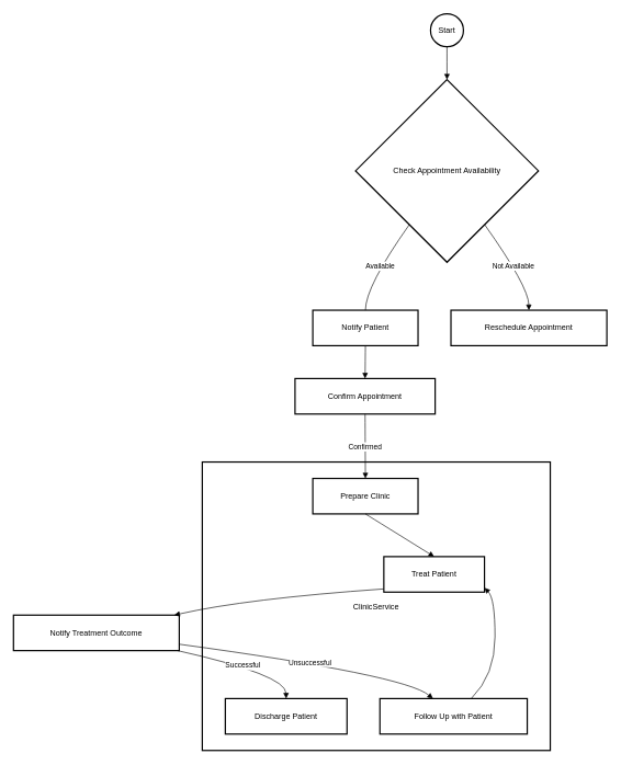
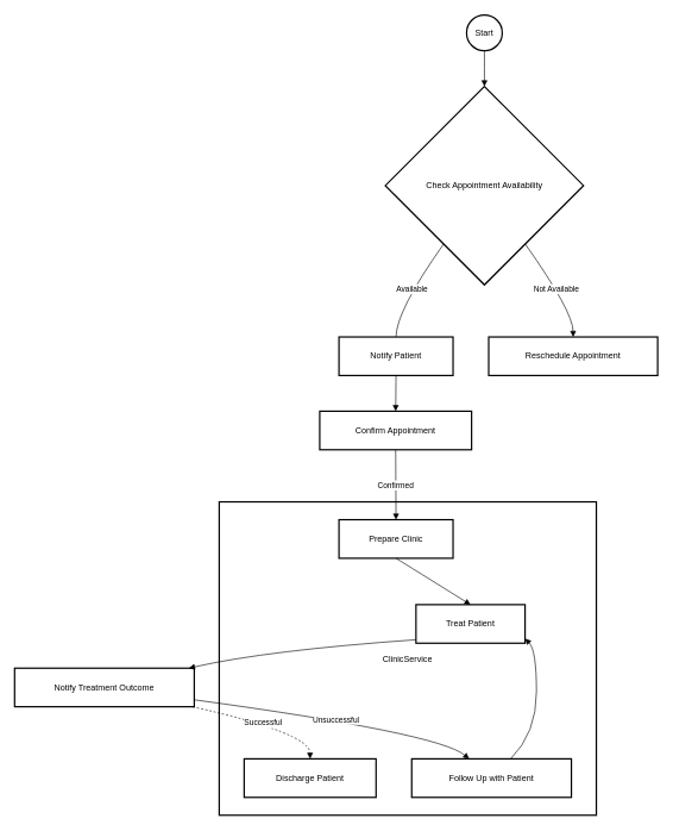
  <mxCell id="0" />
  <mxCell id="1" parent="0" />
  <mxCell id="2" value="ClinicService" style="whiteSpace=wrap;strokeWidth=2;" vertex="1" parent="1"><mxGeometry x="307" y="702" width="529" height="439" as="geometry" /></mxCell>
  <mxCell id="3" value="Start" style="ellipse;aspect=fixed;strokeWidth=2;whiteSpace=wrap;" vertex="1" parent="1"><mxGeometry x="654" y="20" width="50" height="50" as="geometry" /></mxCell>
  <mxCell id="4" value="Check Appointment Availability" style="rhombus;strokeWidth=2;whiteSpace=wrap;" vertex="1" parent="1"><mxGeometry x="540" y="120" width="278" height="278" as="geometry" /></mxCell>
  <mxCell id="5" value="Notify Patient" style="whiteSpace=wrap;strokeWidth=2;" vertex="1" parent="1"><mxGeometry x="475" y="471" width="160" height="54" as="geometry" /></mxCell>
  <mxCell id="6" value="Reschedule Appointment" style="whiteSpace=wrap;strokeWidth=2;" vertex="1" parent="1"><mxGeometry x="685" y="471" width="237" height="54" as="geometry" /></mxCell>
  <mxCell id="7" value="Confirm Appointment" style="whiteSpace=wrap;strokeWidth=2;" vertex="1" parent="1"><mxGeometry x="448" y="575" width="213" height="54" as="geometry" /></mxCell>
  <mxCell id="8" value="Prepare Clinic" style="whiteSpace=wrap;strokeWidth=2;" vertex="1" parent="1"><mxGeometry x="475" y="727" width="160" height="54" as="geometry" /></mxCell>
  <mxCell id="9" value="Treat Patient" style="whiteSpace=wrap;strokeWidth=2;" vertex="1" parent="1"><mxGeometry x="583" y="846" width="153" height="54" as="geometry" /></mxCell>
  <mxCell id="10" value="Notify Treatment Outcome" style="whiteSpace=wrap;strokeWidth=2;" vertex="1" parent="1"><mxGeometry x="20" y="935" width="252" height="54" as="geometry" /></mxCell>
  <mxCell id="11" value="Discharge Patient" style="whiteSpace=wrap;strokeWidth=2;" vertex="1" parent="1"><mxGeometry x="342" y="1062" width="185" height="54" as="geometry" /></mxCell>
  <mxCell id="12" value="Follow Up with Patient" style="whiteSpace=wrap;strokeWidth=2;" vertex="1" parent="1"><mxGeometry x="577" y="1062" width="224" height="54" as="geometry" /></mxCell>
  <mxCell id="13" value="" style="curved=1;startArrow=none;endArrow=block;exitX=0.5;exitY=1;entryX=0.5;entryY=0;" edge="1" parent="1" source="3" target="4"><mxGeometry relative="1" as="geometry"><Array as="points" /></mxGeometry></mxCell>
  <mxCell id="14" value="Available" style="curved=1;startArrow=none;endArrow=none;exitX=0.15;exitY=1;entryX=0.5;entryY=0;" edge="1" parent="1" source="4" target="5"><mxGeometry relative="1" as="geometry"><Array as="points"><mxPoint x="555" y="435" /></Array></mxGeometry></mxCell>
  <mxCell id="15" value="Not Available" style="curved=1;startArrow=none;endArrow=block;exitX=0.85;exitY=1;entryX=0.5;entryY=0;" edge="1" parent="1" source="4" target="6"><mxGeometry relative="1" as="geometry"><Array as="points"><mxPoint x="803" y="435" /></Array></mxGeometry></mxCell>
  <mxCell id="16" value="" style="curved=1;startArrow=none;endArrow=block;exitX=0.5;exitY=1;entryX=0.5;entryY=0;" edge="1" parent="1" source="5" target="7"><mxGeometry relative="1" as="geometry"><Array as="points" /></mxGeometry></mxCell>
  <mxCell id="17" value="Confirmed" style="curved=1;startArrow=none;endArrow=block;exitX=0.5;exitY=1;entryX=0.5;entryY=0;" edge="1" parent="1" source="7" target="8"><mxGeometry relative="1" as="geometry"><Array as="points" /></mxGeometry></mxCell>
  <mxCell id="18" value="" style="curved=1;startArrow=none;endArrow=block;exitX=0.5;exitY=1;entryX=0.5;entryY=0;" edge="1" parent="1" source="8" target="9"><mxGeometry relative="1" as="geometry"><Array as="points" /></mxGeometry></mxCell>
  <mxCell id="19" value="" style="curved=1;startArrow=none;endArrow=block;exitX=0;exitY=0.91;entryX=0.97;entryY=0;" edge="1" parent="1" source="9" target="10"><mxGeometry relative="1" as="geometry"><Array as="points"><mxPoint x="374" y="910" /></Array></mxGeometry></mxCell>
- <mxCell id="20" value="Successful" style="curved=1;startArrow=none;endArrow=block;exitX=0.99;exitY=1;entryX=0.5;entryY=0;" edge="1" parent="1" source="10" target="11"><mxGeometry relative="1" as="geometry"><Array as="points"><mxPoint x="434" y="1026" /></Array></mxGeometry></mxCell>
+ <mxCell id="20" value="Successful" style="curved=1;startArrow=none;endArrow=block;exitX=0.99;exitY=1;entryX=0.5;entryY=0;dashed=1;" edge="1" parent="1" source="10" target="11"><mxGeometry relative="1" as="geometry"><Array as="points"><mxPoint x="434" y="1026" /></Array></mxGeometry></mxCell>
  <mxCell id="21" value="Unsuccessful" style="curved=1;startArrow=none;endArrow=block;exitX=1;exitY=0.82;entryX=0.36;entryY=0;" edge="1" parent="1" source="10" target="12"><mxGeometry relative="1" as="geometry"><Array as="points"><mxPoint x="614" y="1026" /></Array></mxGeometry></mxCell>
  <mxCell id="22" value="" style="curved=1;startArrow=none;endArrow=block;exitX=0.62;exitY=0;entryX=1;entryY=0.88;" edge="1" parent="1" source="12" target="9"><mxGeometry relative="1" as="geometry"><Array as="points"><mxPoint x="752" y="1026" /><mxPoint x="752" y="910" /></Array></mxGeometry></mxCell>
